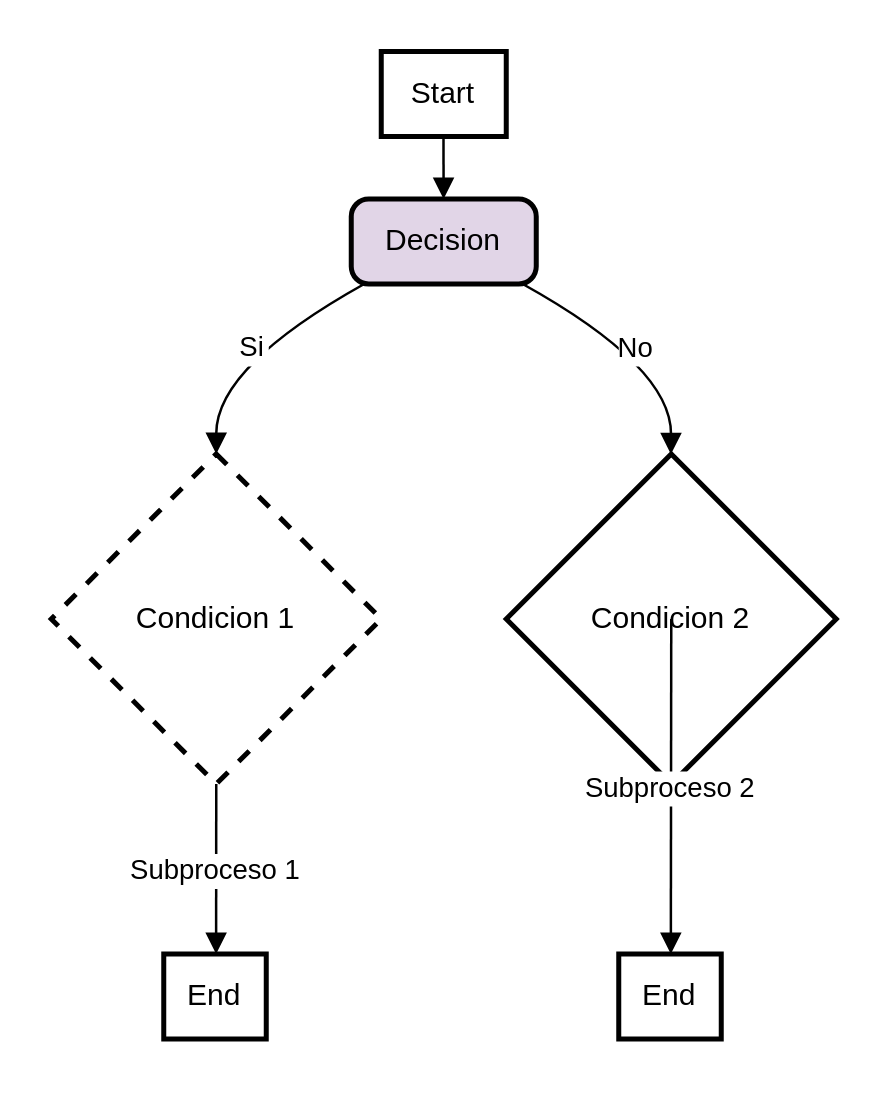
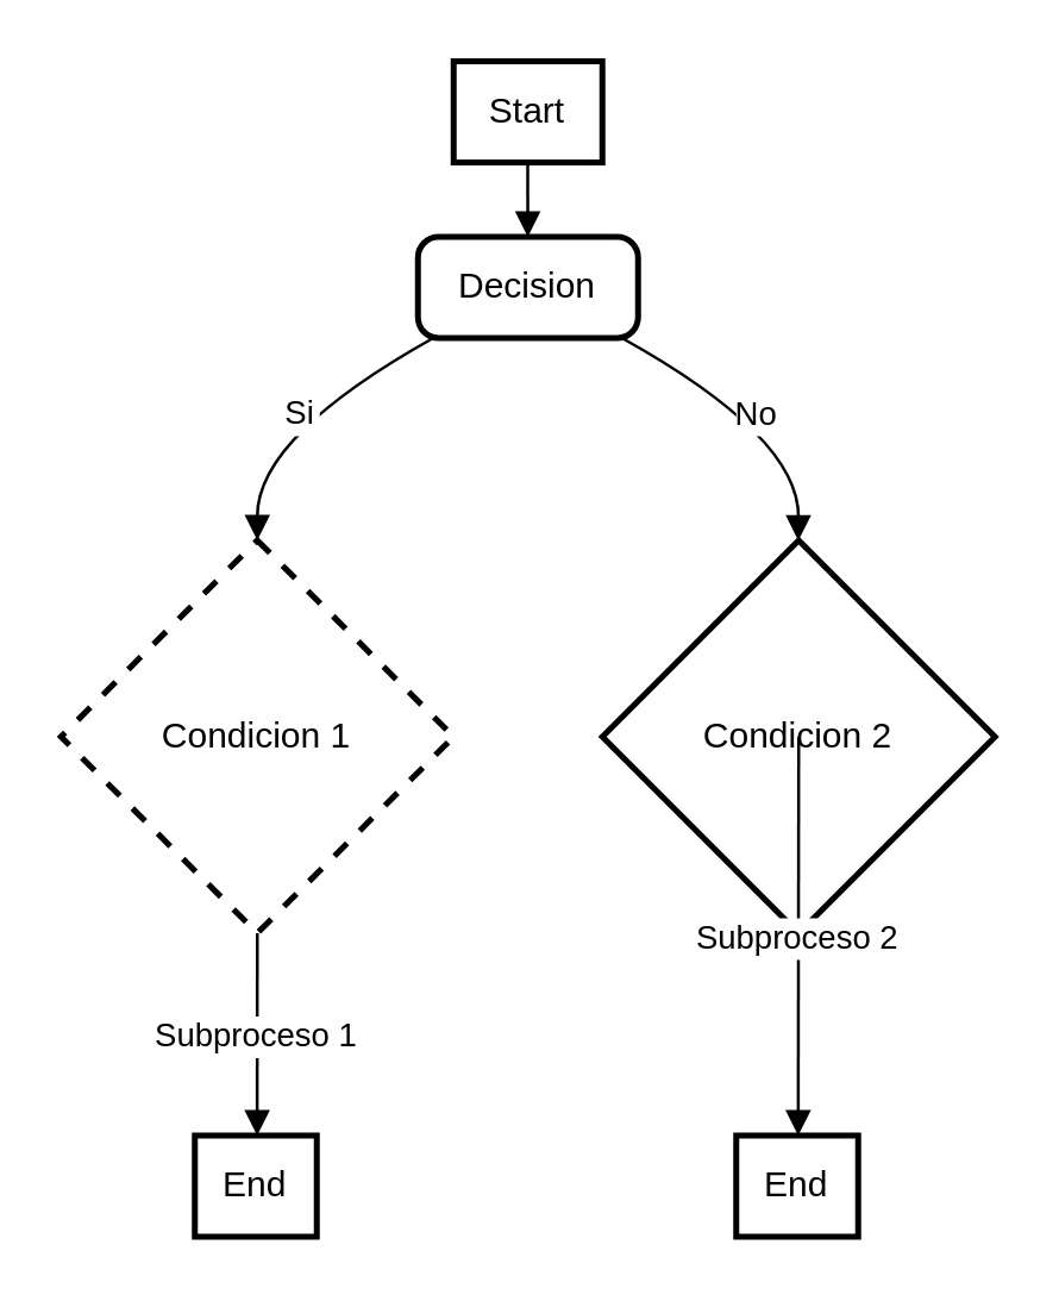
  <mxCell id="0" />
  <mxCell id="1" parent="0" />
  <mxCell id="2" value="Start" style="whiteSpace=wrap;strokeWidth=2;" vertex="1" parent="1"><mxGeometry x="152" y="20" width="50" height="34" as="geometry" /></mxCell>
- <mxCell id="3" value="Decision" style="rounded=1;absoluteArcSize=1;arcSize=14;whiteSpace=wrap;strokeWidth=2;fillColor=#e1d5e7;" vertex="1" parent="1"><mxGeometry x="140" y="79" width="74" height="34" as="geometry" /></mxCell>
+ <mxCell id="3" value="Decision" style="rounded=1;absoluteArcSize=1;arcSize=14;whiteSpace=wrap;strokeWidth=2;" vertex="1" parent="1"><mxGeometry x="140" y="79" width="74" height="34" as="geometry" /></mxCell>
  <mxCell id="4" value="Condicion 1" style="rhombus;strokeWidth=2;whiteSpace=wrap;dashed=1;" vertex="1" parent="1"><mxGeometry y="181" width="132" height="132" as="geometry" x="20" /></mxCell>
  <mxCell id="5" value="Condicion 2" style="rhombus;strokeWidth=2;whiteSpace=wrap;" vertex="1" parent="1"><mxGeometry x="202" y="181" width="132" height="132" as="geometry" /></mxCell>
  <mxCell id="6" value="End" style="whiteSpace=wrap;strokeWidth=2;" vertex="1" parent="1"><mxGeometry x="65" y="381" width="41" height="34" as="geometry" /></mxCell>
  <mxCell id="7" value="End" style="whiteSpace=wrap;strokeWidth=2;" vertex="1" parent="1"><mxGeometry x="247" y="381" width="41" height="34" as="geometry" /></mxCell>
  <mxCell id="8" value="" style="curved=1;startArrow=none;endArrow=block;exitX=0.498;exitY=0.985;entryX=0.499;entryY=-0.015;" edge="1" parent="1" source="2" target="3"><mxGeometry relative="1" as="geometry"><Array as="points" /></mxGeometry></mxCell>
  <mxCell id="9" value="Si" style="curved=1;startArrow=none;endArrow=block;exitX=0.095;exitY=0.971;entryX=0.5;entryY=-0.004;" edge="1" parent="1" source="3" target="4"><mxGeometry relative="1" as="geometry"><Array as="points"><mxPoint x="86" y="146" /></Array></mxGeometry></mxCell>
  <mxCell id="10" value="No" style="curved=1;startArrow=none;endArrow=block;exitX=0.902;exitY=0.971;entryX=0.499;entryY=-0.004;" edge="1" parent="1" source="3" target="5"><mxGeometry relative="1" as="geometry"><Array as="points"><mxPoint x="268" y="146" /></Array></mxGeometry></mxCell>
  <mxCell id="11" value="Subproceso 1" style="curved=1;startArrow=none;endArrow=block;exitX=0.5;exitY=0.995;entryX=0.511;entryY=-0.003;" edge="1" parent="1" source="4" target="6"><mxGeometry relative="1" as="geometry"><Array as="points" /></mxGeometry></mxCell>
  <mxCell id="12" value="Subproceso 2" style="curved=1;startArrow=none;endArrow=block;exitX=0.499;exitY=0.995;entryX=0.508;entryY=-0.003;" edge="1" parent="1" source="5" target="7"><mxGeometry relative="1" as="geometry"><Array as="points" /></mxGeometry></mxCell>
